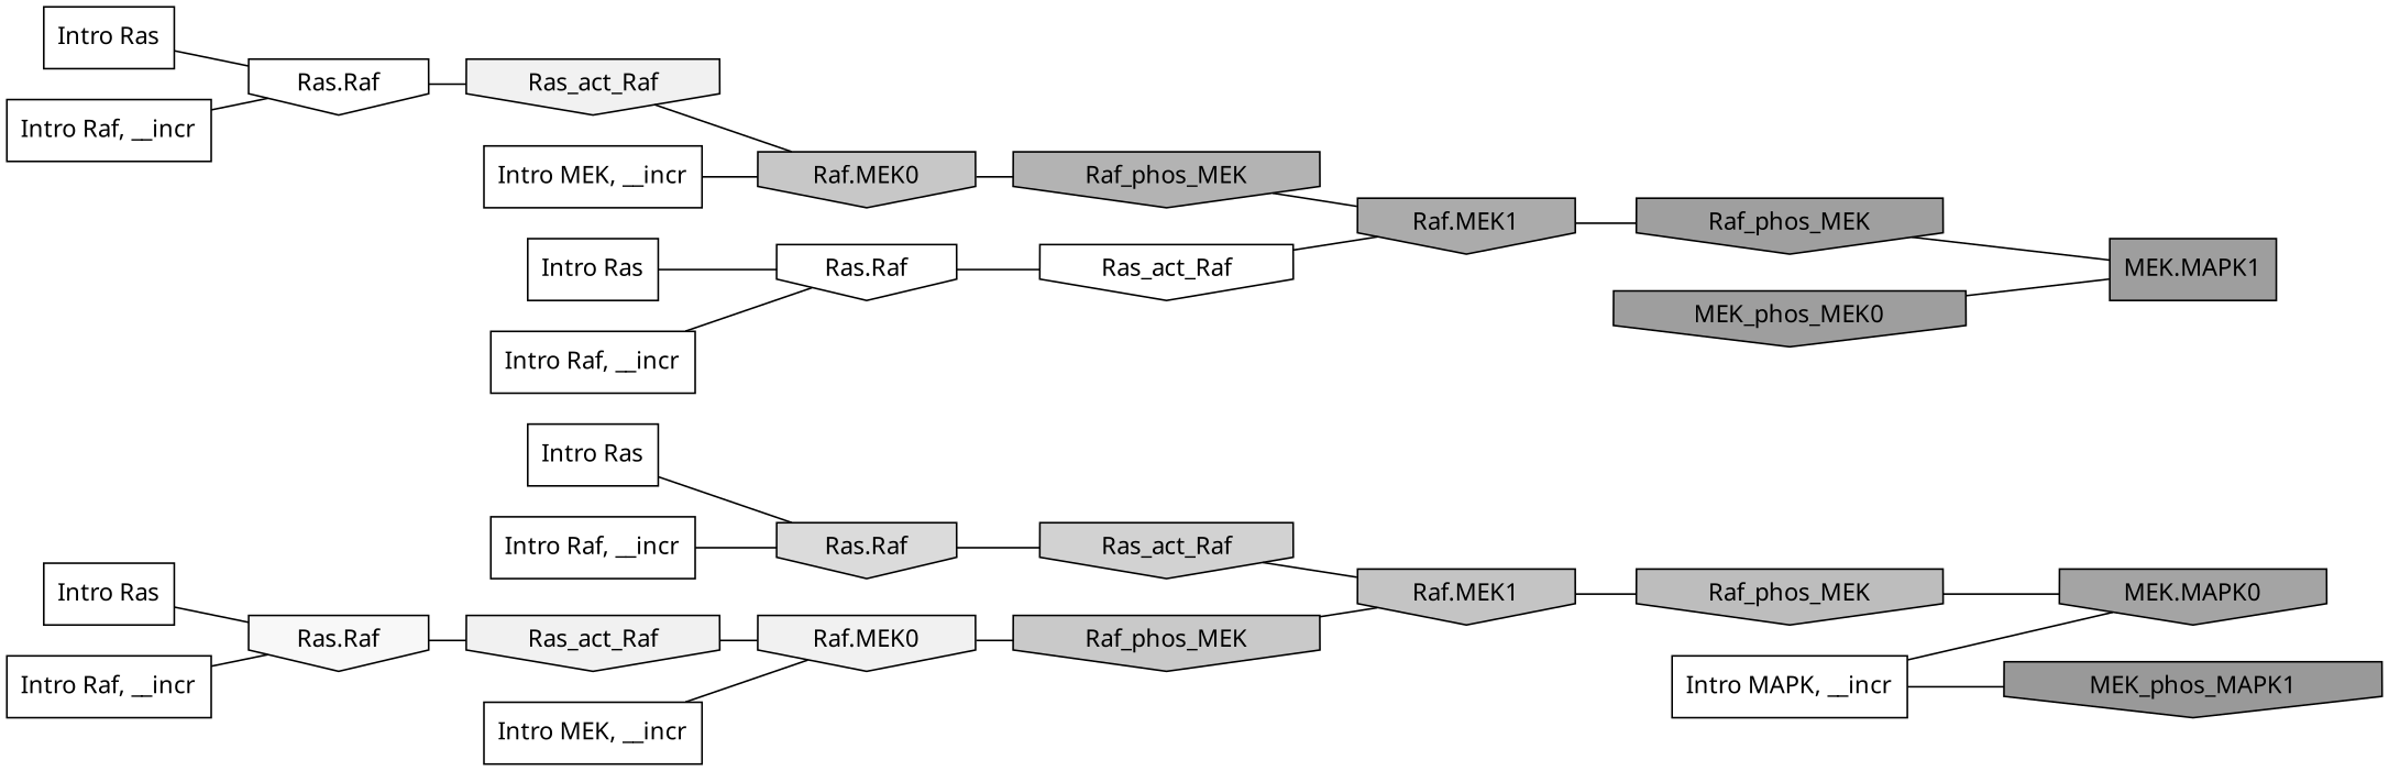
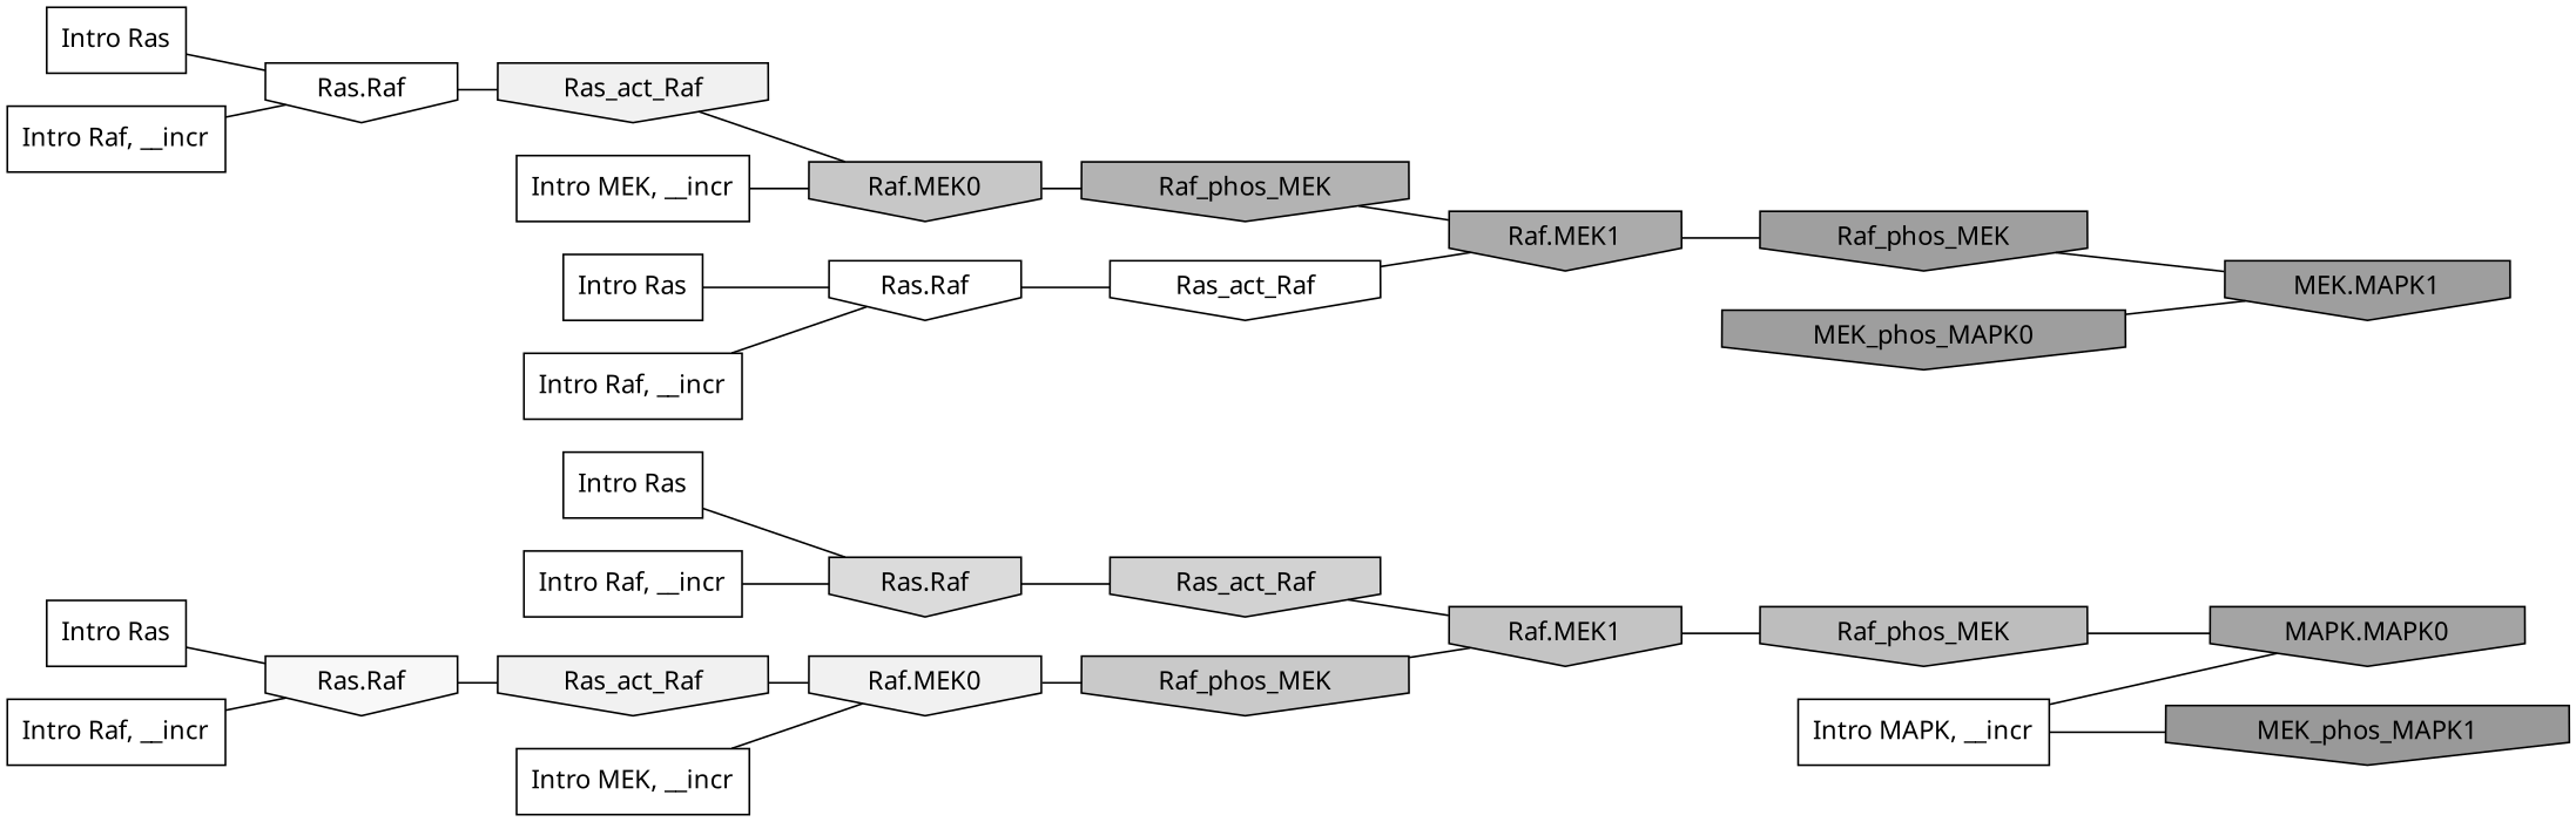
  digraph {
    rankdir=LR
    ranksep=0.30
    node [fillcolor="0.000 0.000 1.000" fontname="CMU Serif" shape=invhouse style=filled]
    edge [color="0.000 0.000 0.000" dir=none fontname="CMU Serif"]
    n1 [label="Intro Ras" shape=rectangle]
    n2 [fillcolor="0.000 0.000 0.859" label="Ras.Raf"]
    n3 [fillcolor="0.000 0.000 0.821" label=Ras_act_Raf]
    n4 [label="Intro Ras" shape=rectangle]
    n5 [fillcolor="0.000 0.000 0.969" label="Ras.Raf"]
    n6 [fillcolor="0.000 0.000 0.942" label=Ras_act_Raf]
    n7 [label="Intro Ras" shape=rectangle]
    n8 [label="Ras.Raf"]
    n9 [fillcolor="0.000 0.000 0.943" label=Ras_act_Raf]
    n10 [label="Intro Ras" shape=rectangle]
    n11 [fillcolor="0.000 0.000 0.999" label="Ras.Raf"]
    n12 [fillcolor="0.000 0.000 0.999" label=Ras_act_Raf]
    n13 [label="Intro Raf, __incr" shape=rectangle]
    n14 [label="Intro Raf, __incr" shape=rectangle]
    n15 [label="Intro Raf, __incr" shape=rectangle]
    n16 [label="Intro Raf, __incr" shape=rectangle]
    n17 [label="Intro MEK, __incr" shape=rectangle]
    n18 [fillcolor="0.000 0.000 0.942" label="Raf.MEK0"]
    n19 [fillcolor="0.000 0.000 0.787" label=Raf_phos_MEK]
    n20 [label="Intro MEK, __incr" shape=rectangle]
    n21 [fillcolor="0.000 0.000 0.780" label="Raf.MEK0"]
    n22 [fillcolor="0.000 0.000 0.702" label=Raf_phos_MEK]
    n23 [label="Intro MAPK, __incr" shape=rectangle]
-   n24 [fillcolor="0.000 0.000 0.644" label="MEK.MAPK0"]
+   n24 [fillcolor="0.000 0.000 0.644" label="MAPK.MAPK0"]
    n25 [fillcolor="0.000 0.000 0.600" label=MEK_phos_MAPK1]
    n26 [fillcolor="0.000 0.000 0.669" label="Raf.MEK1"]
    n27 [fillcolor="0.000 0.000 0.625" label=Raf_phos_MEK]
    n28 [fillcolor="0.000 0.000 0.767" label="Raf.MEK1"]
    n29 [fillcolor="0.000 0.000 0.742" label=Raf_phos_MEK]
-   n30 [fillcolor="0.000 0.000 0.618" label="MEK.MAPK1" shape=box]
-   n31 [fillcolor="0.000 0.000 0.618" label=MEK_phos_MEK0]
+   n30 [fillcolor="0.000 0.000 0.618" label="MEK.MAPK1"]
+   n31 [fillcolor="0.000 0.000 0.618" label=MEK_phos_MAPK0]
    n1 -> n2
    n2 -> n3
    n3 -> n28
    n4 -> n5
    n5 -> n6
    n6 -> n18
    n7 -> n8
    n8 -> n9
    n9 -> n21
    n10 -> n11
    n11 -> n12
    n12 -> n26
    n13 -> n2
    n14 -> n5
    n15 -> n11
    n16 -> n8
    n17 -> n18
    n18 -> n19
    n19 -> n28
    n20 -> n21
    n21 -> n22
    n22 -> n26
    n23 -> n24
    n23 -> n25
    n26 -> n27
    n27 -> n30
    n28 -> n29
    n29 -> n24
    n31 -> n30
  }
